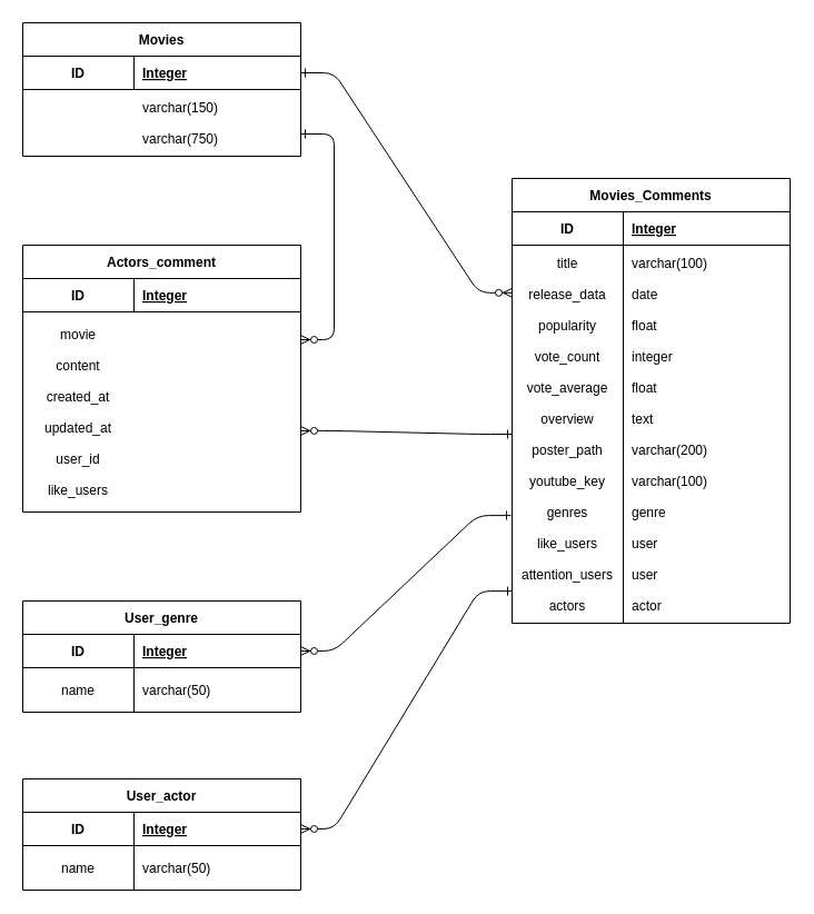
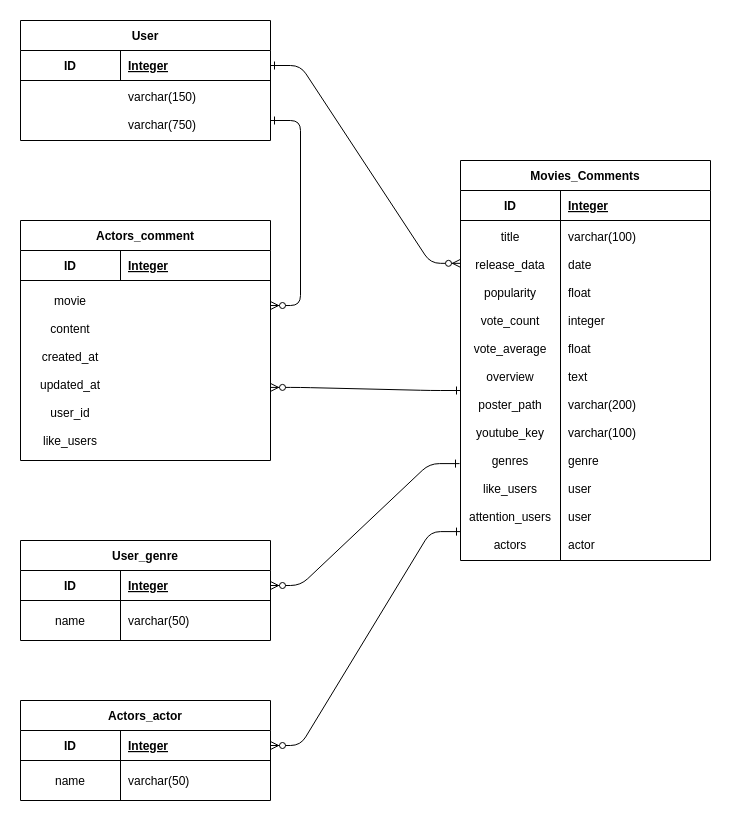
  <mxCell id="0" />
  <mxCell id="1" parent="0" />
  <mxCell id="2" value="" style="edgeStyle=entityRelationEdgeStyle;endArrow=ERzeroToMany;startArrow=ERone;endFill=1;startFill=0;entryX=0;entryY=0.126;entryDx=0;entryDy=0;entryPerimeter=0;" parent="1" source="4" target="13" edge="1"><mxGeometry width="100" height="100" relative="1" as="geometry"><mxPoint x="240" y="620" as="sourcePoint" /><mxPoint x="350" y="95" as="targetPoint" /></mxGeometry></mxCell>
- <mxCell id="3" value="Movies" style="shape=table;startSize=30;container=1;collapsible=1;childLayout=tableLayout;fixedRows=1;rowLines=0;fontStyle=1;align=center;resizeLast=1;" parent="1" vertex="1"><mxGeometry x="20" y="20" width="250" height="120" as="geometry" /></mxCell>
+ <mxCell id="3" value="User" style="shape=table;startSize=30;container=1;collapsible=1;childLayout=tableLayout;fixedRows=1;rowLines=0;fontStyle=1;align=center;resizeLast=1;" parent="1" vertex="1"><mxGeometry x="20" y="20" width="250" height="120" as="geometry" /></mxCell>
  <mxCell id="4" value="" style="shape=partialRectangle;collapsible=0;dropTarget=0;pointerEvents=0;fillColor=none;points=[[0,0.5],[1,0.5]];portConstraint=eastwest;top=0;left=0;right=0;bottom=1;" parent="3" vertex="1"><mxGeometry y="30" width="250" height="30" as="geometry" /></mxCell>
  <mxCell id="5" value="ID" style="shape=partialRectangle;overflow=hidden;connectable=0;fillColor=none;top=0;left=0;bottom=0;right=0;fontStyle=1;" parent="4" vertex="1"><mxGeometry width="100" height="30" as="geometry"><mxRectangle width="100" height="30" as="alternateBounds" /></mxGeometry></mxCell>
  <mxCell id="6" value="Integer" style="shape=partialRectangle;overflow=hidden;connectable=0;fillColor=none;top=0;left=0;bottom=0;right=0;align=left;spacingLeft=6;fontStyle=5;" parent="4" vertex="1"><mxGeometry x="100" width="150" height="30" as="geometry"><mxRectangle width="150" height="30" as="alternateBounds" /></mxGeometry></mxCell>
  <mxCell id="7" value="" style="shape=partialRectangle;collapsible=0;dropTarget=0;pointerEvents=0;fillColor=none;points=[[0,0.5],[1,0.5]];portConstraint=eastwest;top=0;left=0;right=0;bottom=0;" parent="3" vertex="1"><mxGeometry y="60" width="250" height="60" as="geometry" /></mxCell>
  <mxCell id="8" value="varchar(150)&#10;&#10;varchar(750)" style="shape=partialRectangle;overflow=hidden;connectable=0;fillColor=none;top=0;left=0;bottom=0;right=0;align=left;spacingLeft=6;" parent="7" vertex="1"><mxGeometry x="100" width="150" height="60" as="geometry"><mxRectangle width="150" height="60" as="alternateBounds" /></mxGeometry></mxCell>
  <mxCell id="9" value="Movies_Comments" style="shape=table;startSize=30;container=1;collapsible=1;childLayout=tableLayout;fixedRows=1;rowLines=0;fontStyle=1;align=center;resizeLast=1;" vertex="1" parent="1"><mxGeometry x="460" y="160" width="250" height="400" as="geometry" /></mxCell>
  <mxCell id="10" value="" style="shape=partialRectangle;collapsible=0;dropTarget=0;pointerEvents=0;fillColor=none;points=[[0,0.5],[1,0.5]];portConstraint=eastwest;top=0;left=0;right=0;bottom=1;" vertex="1" parent="9"><mxGeometry y="30" width="250" height="30" as="geometry" /></mxCell>
  <mxCell id="11" value="ID" style="shape=partialRectangle;overflow=hidden;connectable=0;fillColor=none;top=0;left=0;bottom=0;right=0;fontStyle=1;" vertex="1" parent="10"><mxGeometry width="100" height="30" as="geometry"><mxRectangle width="100" height="30" as="alternateBounds" /></mxGeometry></mxCell>
  <mxCell id="12" value="Integer" style="shape=partialRectangle;overflow=hidden;connectable=0;fillColor=none;top=0;left=0;bottom=0;right=0;align=left;spacingLeft=6;fontStyle=5;" vertex="1" parent="10"><mxGeometry x="100" width="150" height="30" as="geometry"><mxRectangle width="150" height="30" as="alternateBounds" /></mxGeometry></mxCell>
  <mxCell id="13" value="" style="shape=partialRectangle;collapsible=0;dropTarget=0;pointerEvents=0;fillColor=none;points=[[0,0.5],[1,0.5]];portConstraint=eastwest;top=0;left=0;right=0;bottom=0;" vertex="1" parent="9"><mxGeometry y="60" width="250" height="340" as="geometry" /></mxCell>
  <mxCell id="14" value="title&#10;&#10;release_data&#10;&#10;popularity&#10;&#10;vote_count&#10;&#10;vote_average&#10;&#10;overview&#10;&#10;poster_path&#10;&#10;youtube_key&#10;&#10;genres&#10;&#10;like_users&#10;&#10;attention_users&#10;&#10;actors" style="shape=partialRectangle;overflow=hidden;connectable=0;fillColor=none;top=0;left=0;bottom=0;right=0;" vertex="1" parent="13"><mxGeometry width="100" height="340" as="geometry"><mxRectangle width="100" height="340" as="alternateBounds" /></mxGeometry></mxCell>
  <mxCell id="15" value="varchar(100)&#10;&#10;date&#10;&#10;float&#10;&#10;integer&#10;&#10;float&#10;&#10;text&#10;&#10;varchar(200)&#10;&#10;varchar(100)&#10;&#10;genre&#10;&#10;user&#10;&#10;user&#10;&#10;actor" style="shape=partialRectangle;overflow=hidden;connectable=0;fillColor=none;top=0;left=0;bottom=0;right=0;align=left;spacingLeft=6;" vertex="1" parent="13"><mxGeometry x="100" width="150" height="340" as="geometry"><mxRectangle width="150" height="340" as="alternateBounds" /></mxGeometry></mxCell>
  <mxCell id="16" value="User_genre" style="shape=table;startSize=30;container=1;collapsible=1;childLayout=tableLayout;fixedRows=1;rowLines=0;fontStyle=1;align=center;resizeLast=1;" vertex="1" parent="1"><mxGeometry x="20" y="540" width="250" height="100" as="geometry" /></mxCell>
  <mxCell id="17" value="" style="shape=partialRectangle;collapsible=0;dropTarget=0;pointerEvents=0;fillColor=none;points=[[0,0.5],[1,0.5]];portConstraint=eastwest;top=0;left=0;right=0;bottom=1;" vertex="1" parent="16"><mxGeometry y="30" width="250" height="30" as="geometry" /></mxCell>
  <mxCell id="18" value="ID" style="shape=partialRectangle;overflow=hidden;connectable=0;fillColor=none;top=0;left=0;bottom=0;right=0;fontStyle=1;" vertex="1" parent="17"><mxGeometry width="100" height="30" as="geometry"><mxRectangle width="100" height="30" as="alternateBounds" /></mxGeometry></mxCell>
  <mxCell id="19" value="Integer" style="shape=partialRectangle;overflow=hidden;connectable=0;fillColor=none;top=0;left=0;bottom=0;right=0;align=left;spacingLeft=6;fontStyle=5;" vertex="1" parent="17"><mxGeometry x="100" width="150" height="30" as="geometry"><mxRectangle width="150" height="30" as="alternateBounds" /></mxGeometry></mxCell>
  <mxCell id="20" value="" style="shape=partialRectangle;collapsible=0;dropTarget=0;pointerEvents=0;fillColor=none;points=[[0,0.5],[1,0.5]];portConstraint=eastwest;top=0;left=0;right=0;bottom=0;" vertex="1" parent="16"><mxGeometry y="60" width="250" height="40" as="geometry" /></mxCell>
  <mxCell id="21" value="name" style="shape=partialRectangle;overflow=hidden;connectable=0;fillColor=none;top=0;left=0;bottom=0;right=0;" vertex="1" parent="20"><mxGeometry width="100" height="40" as="geometry"><mxRectangle width="100" height="40" as="alternateBounds" /></mxGeometry></mxCell>
  <mxCell id="22" value="varchar(50)" style="shape=partialRectangle;overflow=hidden;connectable=0;fillColor=none;top=0;left=0;bottom=0;right=0;align=left;spacingLeft=6;" vertex="1" parent="20"><mxGeometry x="100" width="150" height="40" as="geometry"><mxRectangle width="150" height="40" as="alternateBounds" /></mxGeometry></mxCell>
- <mxCell id="23" value="User_actor" style="shape=table;startSize=30;container=1;collapsible=1;childLayout=tableLayout;fixedRows=1;rowLines=0;fontStyle=1;align=center;resizeLast=1;" vertex="1" parent="1"><mxGeometry x="20" y="700" width="250" height="100" as="geometry" /></mxCell>
+ <mxCell id="23" value="Actors_actor" style="shape=table;startSize=30;container=1;collapsible=1;childLayout=tableLayout;fixedRows=1;rowLines=0;fontStyle=1;align=center;resizeLast=1;" vertex="1" parent="1"><mxGeometry x="20" y="700" width="250" height="100" as="geometry" /></mxCell>
  <mxCell id="24" value="" style="shape=partialRectangle;collapsible=0;dropTarget=0;pointerEvents=0;fillColor=none;points=[[0,0.5],[1,0.5]];portConstraint=eastwest;top=0;left=0;right=0;bottom=1;" vertex="1" parent="23"><mxGeometry y="30" width="250" height="30" as="geometry" /></mxCell>
  <mxCell id="25" value="ID" style="shape=partialRectangle;overflow=hidden;connectable=0;fillColor=none;top=0;left=0;bottom=0;right=0;fontStyle=1;" vertex="1" parent="24"><mxGeometry width="100" height="30" as="geometry"><mxRectangle width="100" height="30" as="alternateBounds" /></mxGeometry></mxCell>
  <mxCell id="26" value="Integer" style="shape=partialRectangle;overflow=hidden;connectable=0;fillColor=none;top=0;left=0;bottom=0;right=0;align=left;spacingLeft=6;fontStyle=5;" vertex="1" parent="24"><mxGeometry x="100" width="150" height="30" as="geometry"><mxRectangle width="150" height="30" as="alternateBounds" /></mxGeometry></mxCell>
  <mxCell id="27" value="" style="shape=partialRectangle;collapsible=0;dropTarget=0;pointerEvents=0;fillColor=none;points=[[0,0.5],[1,0.5]];portConstraint=eastwest;top=0;left=0;right=0;bottom=0;" vertex="1" parent="23"><mxGeometry y="60" width="250" height="40" as="geometry" /></mxCell>
  <mxCell id="28" value="name" style="shape=partialRectangle;overflow=hidden;connectable=0;fillColor=none;top=0;left=0;bottom=0;right=0;" vertex="1" parent="27"><mxGeometry width="100" height="40" as="geometry"><mxRectangle width="100" height="40" as="alternateBounds" /></mxGeometry></mxCell>
  <mxCell id="29" value="varchar(50)" style="shape=partialRectangle;overflow=hidden;connectable=0;fillColor=none;top=0;left=0;bottom=0;right=0;align=left;spacingLeft=6;" vertex="1" parent="27"><mxGeometry x="100" width="150" height="40" as="geometry"><mxRectangle width="150" height="40" as="alternateBounds" /></mxGeometry></mxCell>
  <mxCell id="30" value="Actors_comment" style="shape=table;startSize=30;container=1;collapsible=1;childLayout=tableLayout;fixedRows=1;rowLines=0;fontStyle=1;align=center;resizeLast=1;" vertex="1" parent="1"><mxGeometry x="20" y="220" width="250" height="240" as="geometry" /></mxCell>
  <mxCell id="31" value="" style="shape=partialRectangle;collapsible=0;dropTarget=0;pointerEvents=0;fillColor=none;points=[[0,0.5],[1,0.5]];portConstraint=eastwest;top=0;left=0;right=0;bottom=1;" vertex="1" parent="30"><mxGeometry y="30" width="250" height="30" as="geometry" /></mxCell>
  <mxCell id="32" value="ID" style="shape=partialRectangle;overflow=hidden;connectable=0;fillColor=none;top=0;left=0;bottom=0;right=0;fontStyle=1;" vertex="1" parent="31"><mxGeometry width="100" height="30" as="geometry"><mxRectangle width="100" height="30" as="alternateBounds" /></mxGeometry></mxCell>
  <mxCell id="33" value="Integer" style="shape=partialRectangle;overflow=hidden;connectable=0;fillColor=none;top=0;left=0;bottom=0;right=0;align=left;spacingLeft=6;fontStyle=5;" vertex="1" parent="31"><mxGeometry x="100" width="150" height="30" as="geometry"><mxRectangle width="150" height="30" as="alternateBounds" /></mxGeometry></mxCell>
  <mxCell id="34" value="" style="shape=partialRectangle;collapsible=0;dropTarget=0;pointerEvents=0;fillColor=none;points=[[0,0.5],[1,0.5]];portConstraint=eastwest;top=0;left=0;right=0;bottom=0;" vertex="1" parent="30"><mxGeometry y="60" width="250" height="180" as="geometry" /></mxCell>
  <mxCell id="35" value="movie&#10;&#10;content&#10;&#10;created_at&#10;&#10;updated_at&#10;&#10;user_id&#10;&#10;like_users" style="shape=partialRectangle;overflow=hidden;connectable=0;fillColor=none;top=0;left=0;bottom=0;right=0;" vertex="1" parent="34"><mxGeometry width="100" height="180" as="geometry"><mxRectangle width="100" height="180" as="alternateBounds" /></mxGeometry></mxCell>
  <mxCell id="36" value="" style="edgeStyle=entityRelationEdgeStyle;endArrow=ERzeroToMany;startArrow=ERone;endFill=1;startFill=0;entryX=1;entryY=0.139;entryDx=0;entryDy=0;entryPerimeter=0;" edge="1" parent="1" target="34"><mxGeometry width="100" height="100" relative="1" as="geometry"><mxPoint x="270" y="120" as="sourcePoint" /><mxPoint x="350" y="150" as="targetPoint" /></mxGeometry></mxCell>
  <mxCell id="37" value="" style="edgeStyle=entityRelationEdgeStyle;endArrow=ERzeroToMany;startArrow=ERone;endFill=1;startFill=0;entryX=1;entryY=0.594;entryDx=0;entryDy=0;entryPerimeter=0;exitX=0;exitY=0.5;exitDx=0;exitDy=0;" edge="1" parent="1" source="13" target="34"><mxGeometry width="100" height="100" relative="1" as="geometry"><mxPoint x="350" y="355" as="sourcePoint" /><mxPoint x="430" y="385" as="targetPoint" /></mxGeometry></mxCell>
  <mxCell id="38" value="" style="edgeStyle=entityRelationEdgeStyle;endArrow=ERzeroToMany;startArrow=ERone;endFill=1;startFill=0;entryX=1;entryY=0.5;entryDx=0;entryDy=0;exitX=-0.004;exitY=0.715;exitDx=0;exitDy=0;exitPerimeter=0;" edge="1" parent="1" source="13" target="17"><mxGeometry width="100" height="100" relative="1" as="geometry"><mxPoint x="390" y="420" as="sourcePoint" /><mxPoint x="470" y="450" as="targetPoint" /></mxGeometry></mxCell>
  <mxCell id="39" value="" style="edgeStyle=entityRelationEdgeStyle;endArrow=ERzeroToMany;startArrow=ERone;endFill=1;startFill=0;entryX=1;entryY=0.5;entryDx=0;entryDy=0;exitX=0;exitY=0.915;exitDx=0;exitDy=0;exitPerimeter=0;" edge="1" parent="1" source="13" target="24"><mxGeometry width="100" height="100" relative="1" as="geometry"><mxPoint x="350" y="410" as="sourcePoint" /><mxPoint x="430" y="440" as="targetPoint" /></mxGeometry></mxCell>
